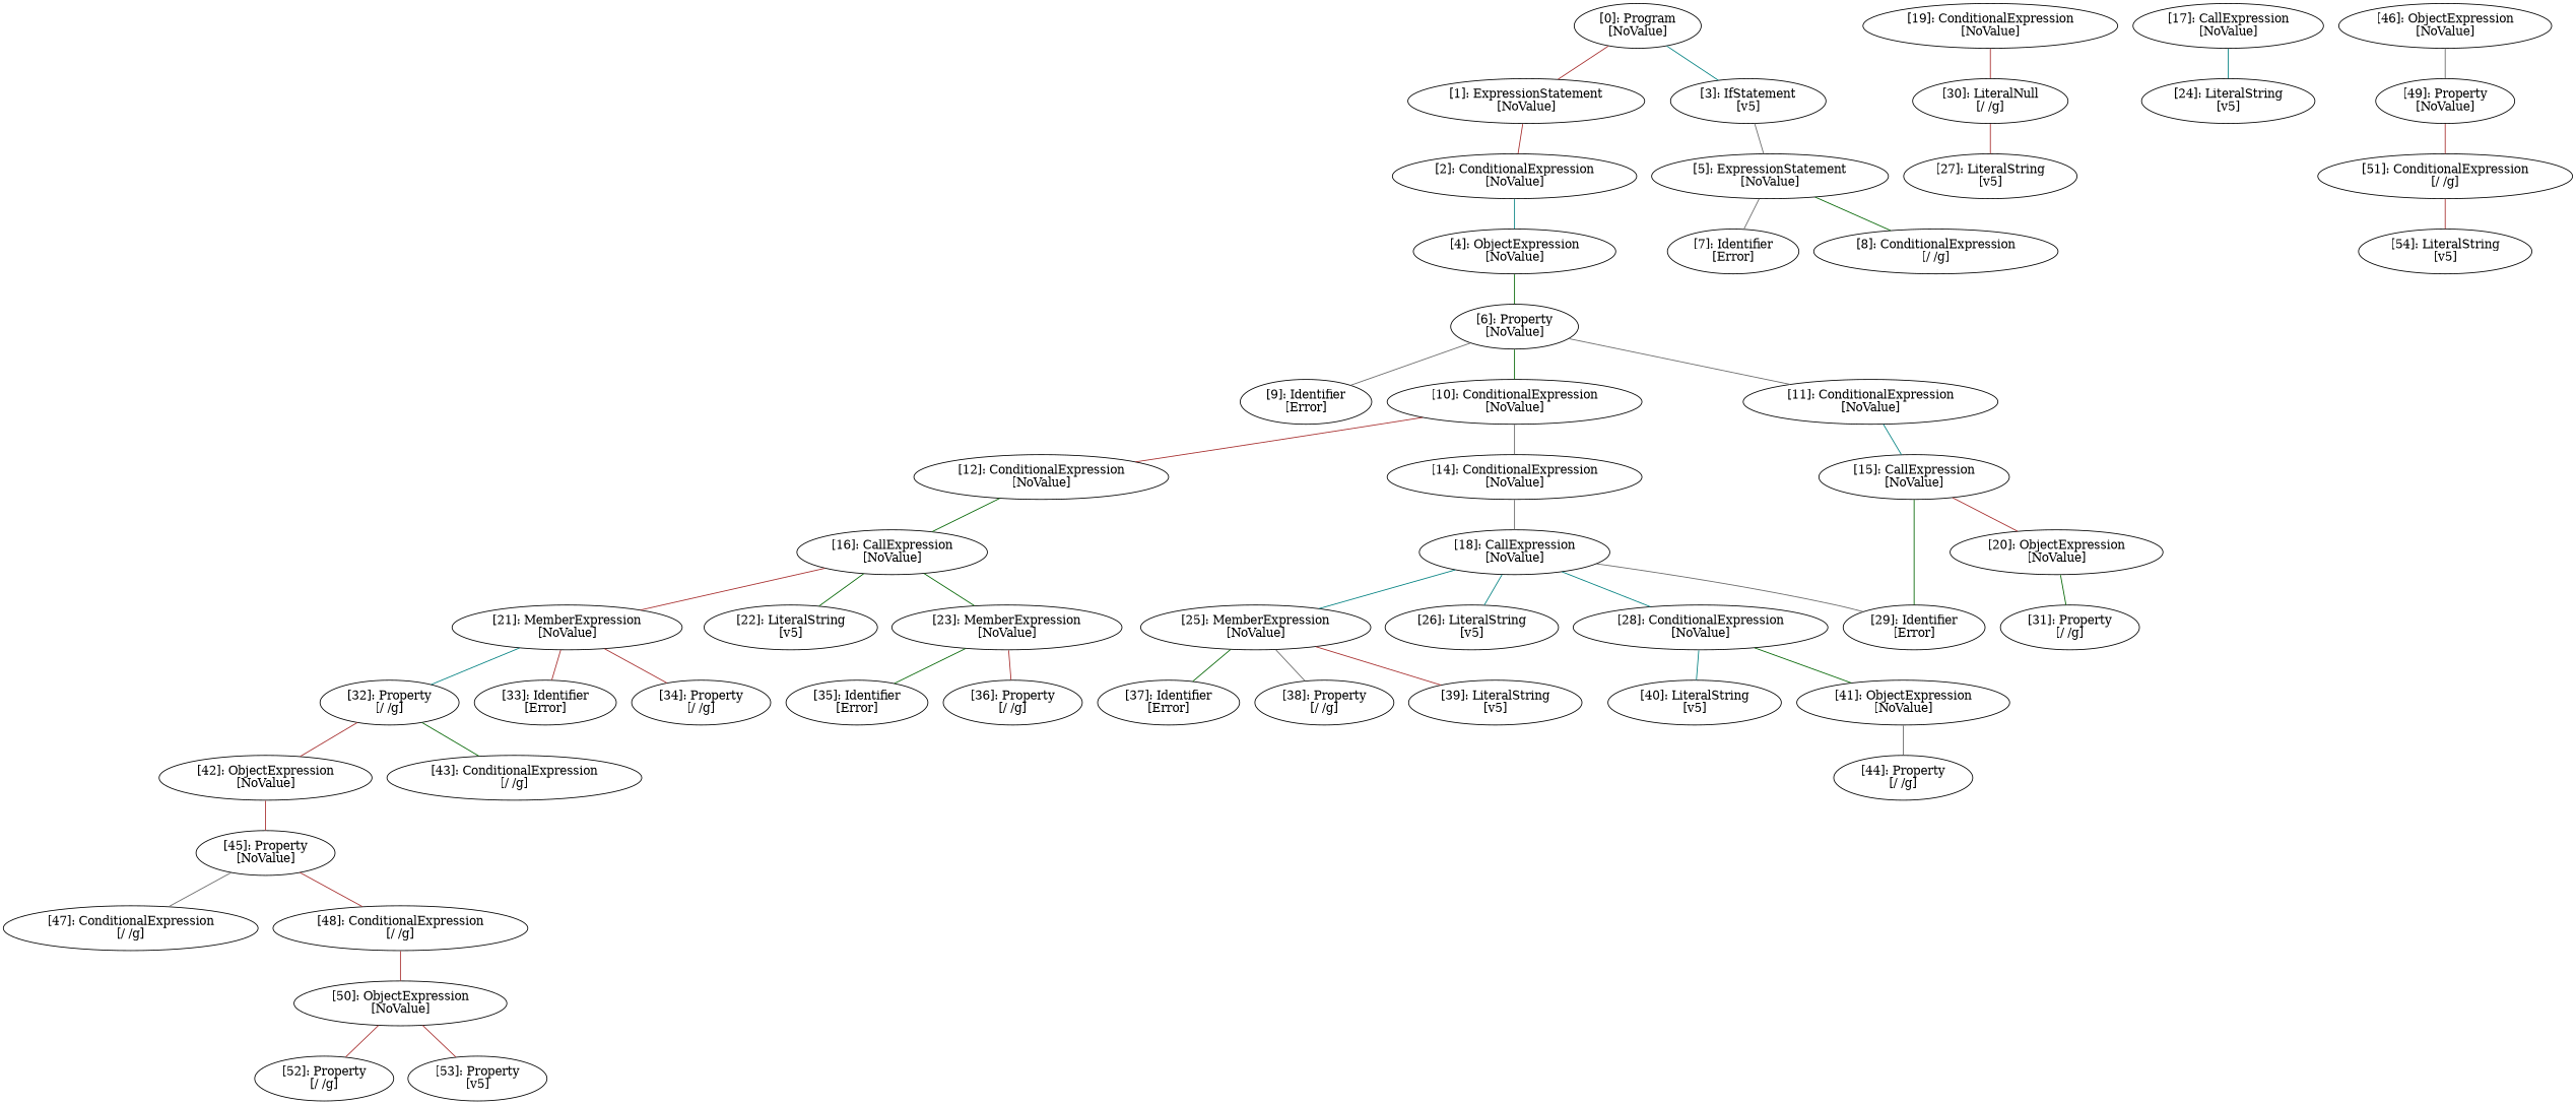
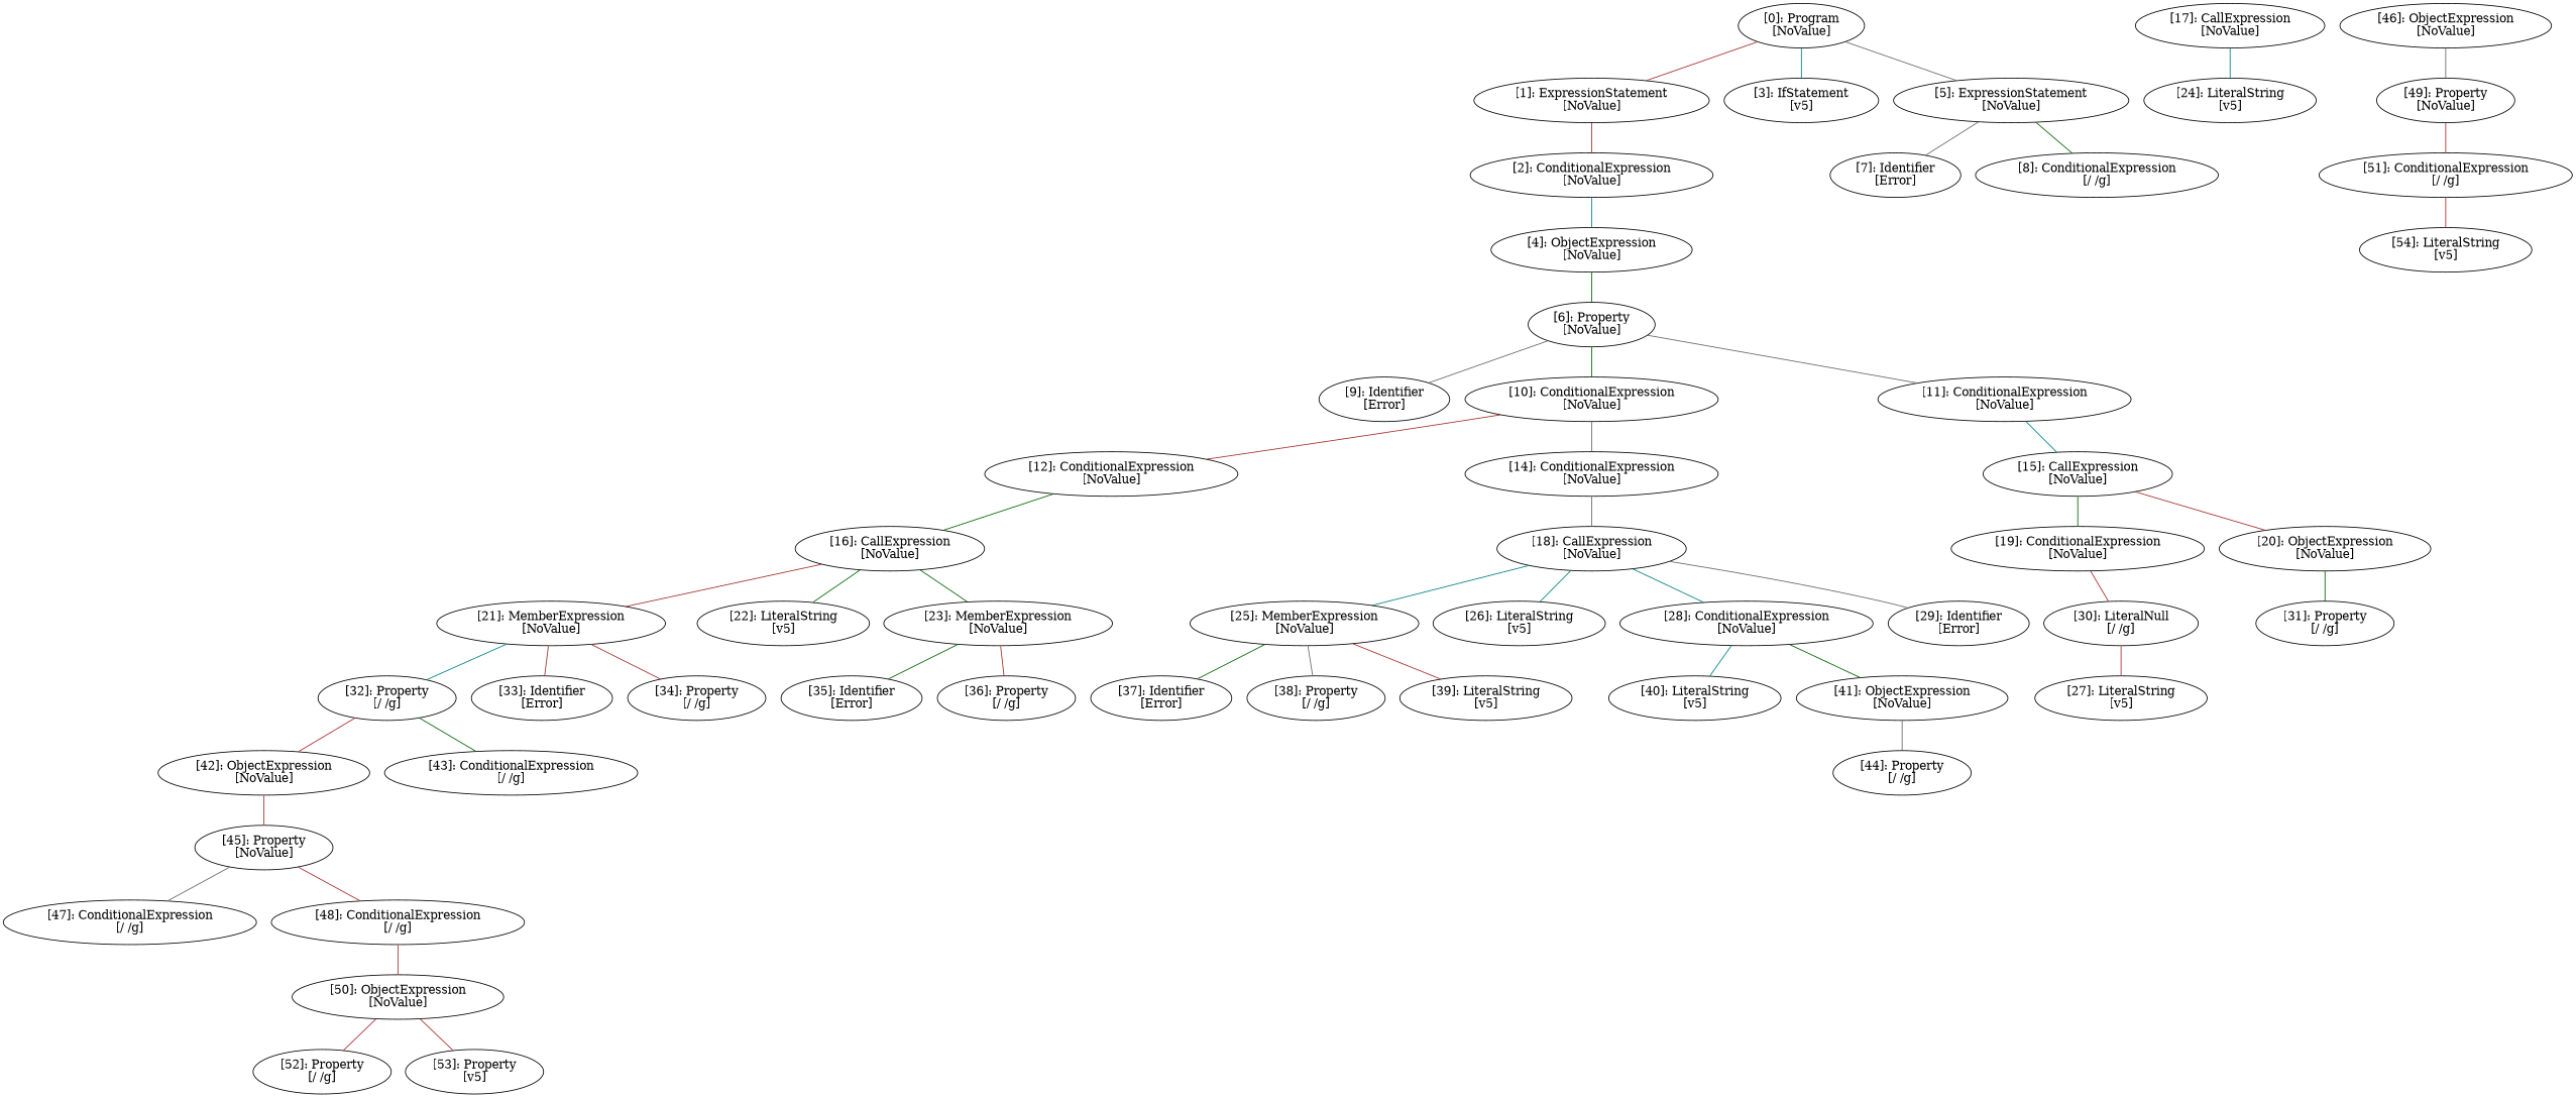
  graph {
    edge [color=brown]
    n1 [label="[0]: Program\n[NoValue]"]
    n2 [label="[1]: ExpressionStatement\n[NoValue]"]
    n3 [label="[3]: IfStatement\n[v5]"]
    n4 [label="[2]: ConditionalExpression\n[NoValue]"]
    n5 [label="[5]: ExpressionStatement\n[NoValue]"]
    n6 [label="[4]: ObjectExpression\n[NoValue]"]
    n7 [label="[6]: Property\n[NoValue]"]
    n8 [label="[7]: Identifier\n[Error]"]
    n9 [label="[8]: ConditionalExpression\n[/ /g]"]
    n10 [label="[9]: Identifier\n[Error]"]
    n11 [label="[10]: ConditionalExpression\n[NoValue]"]
    n12 [label="[11]: ConditionalExpression\n[NoValue]"]
    n13 [label="[12]: ConditionalExpression\n[NoValue]"]
    n14 [label="[14]: ConditionalExpression\n[NoValue]"]
    n15 [label="[15]: CallExpression\n[NoValue]"]
    n16 [label="[16]: CallExpression\n[NoValue]"]
    n17 [label="[18]: CallExpression\n[NoValue]"]
    n18 [label="[19]: ConditionalExpression\n[NoValue]"]
    n19 [label="[20]: ObjectExpression\n[NoValue]"]
    n20 [label="[21]: MemberExpression\n[NoValue]"]
    n21 [label="[22]: LiteralString\n[v5]"]
    n22 [label="[23]: MemberExpression\n[NoValue]"]
    n23 [label="[17]: CallExpression\n[NoValue]"]
    n24 [label="[24]: LiteralString\n[v5]"]
    n25 [label="[25]: MemberExpression\n[NoValue]"]
    n26 [label="[26]: LiteralString\n[v5]"]
    n27 [label="[28]: ConditionalExpression\n[NoValue]"]
    n28 [label="[29]: Identifier\n[Error]"]
    n29 [label="[30]: LiteralNull\n[/ /g]"]
    n30 [label="[31]: Property\n[/ /g]"]
    n31 [label="[32]: Property\n[/ /g]"]
    n32 [label="[33]: Identifier\n[Error]"]
    n33 [label="[34]: Property\n[/ /g]"]
    n34 [label="[35]: Identifier\n[Error]"]
    n35 [label="[36]: Property\n[/ /g]"]
    n36 [label="[37]: Identifier\n[Error]"]
    n37 [label="[38]: Property\n[/ /g]"]
    n38 [label="[39]: LiteralString\n[v5]"]
    n39 [label="[40]: LiteralString\n[v5]"]
    n40 [label="[41]: ObjectExpression\n[NoValue]"]
    n41 [label="[27]: LiteralString\n[v5]"]
    n42 [label="[42]: ObjectExpression\n[NoValue]"]
    n43 [label="[43]: ConditionalExpression\n[/ /g]"]
    n44 [label="[44]: Property\n[/ /g]"]
    n45 [label="[45]: Property\n[NoValue]"]
    n46 [label="[47]: ConditionalExpression\n[/ /g]"]
    n47 [label="[48]: ConditionalExpression\n[/ /g]"]
    n48 [label="[46]: ObjectExpression\n[NoValue]"]
    n49 [label="[49]: Property\n[NoValue]"]
    n50 [label="[50]: ObjectExpression\n[NoValue]"]
    n51 [label="[51]: ConditionalExpression\n[/ /g]"]
    n52 [label="[52]: Property\n[/ /g]"]
    n53 [label="[53]: Property\n[v5]"]
    n54 [label="[54]: LiteralString\n[v5]"]
    n1 -- n2
    n1 -- n3 [color=teal]
    n2 -- n4
-   n3 -- n5 [color=gray40]
+   n1 -- n5 [color=gray40]
    n4 -- n6 [color=teal]
    n5 -- n8 [color=gray40]
    n5 -- n9 [color=darkgreen]
    n6 -- n7 [color=darkgreen]
    n7 -- n10 [color=gray40]
    n7 -- n11 [color=darkgreen]
    n7 -- n12 [color=gray40]
    n11 -- n13
    n11 -- n14 [color=gray40]
    n12 -- n15 [color=teal]
    n13 -- n16 [color=darkgreen]
    n14 -- n17 [color=gray40]
-   n15 -- n28 [color=darkgreen]
+   n15 -- n18 [color=darkgreen]
    n15 -- n19
    n16 -- n20
    n16 -- n21 [color=darkgreen]
    n16 -- n22 [color=darkgreen]
    n17 -- n25 [color=teal]
    n17 -- n26 [color=teal]
    n17 -- n27 [color=teal]
    n17 -- n28 [color=gray40]
    n18 -- n29
    n19 -- n30 [color=darkgreen]
    n20 -- n31 [color=teal]
    n20 -- n32
    n20 -- n33
    n22 -- n34 [color=darkgreen]
    n22 -- n35
    n23 -- n24 [color=teal]
    n25 -- n36 [color=darkgreen]
    n25 -- n37 [color=gray40]
    n25 -- n38
    n27 -- n39 [color=teal]
    n27 -- n40 [color=darkgreen]
    n29 -- n41
    n31 -- n42
    n31 -- n43 [color=darkgreen]
    n40 -- n44 [color=gray40]
    n42 -- n45
    n45 -- n46 [color=gray40]
    n45 -- n47
    n47 -- n50
    n48 -- n49 [color=gray40]
    n49 -- n51
    n50 -- n52
    n50 -- n53
    n51 -- n54
  }
